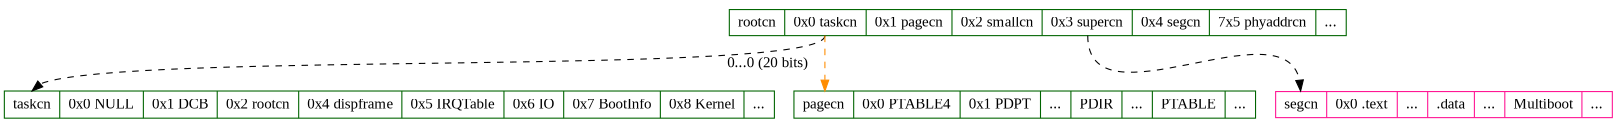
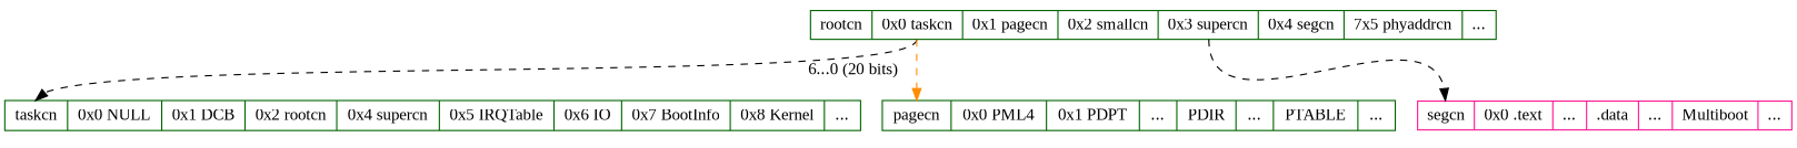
  digraph {
    fontname="Liberation Serif"
    rankdir=TB
    node [color=darkgreen fontname="Liberation Serif" shape=record]
    edge [color=black fontname="Liberation Serif" headport=n style=dashed tailport=0]
    rootcn [height=.1 label="<n>\N|<0>0x0 taskcn|<1>0x1 pagecn|<2>0x2 smallcn|<3>0x3 supercn|<4>0x4 segcn|<5>7x5 phyaddrcn|..."]
-   taskcn [height=.1 label="<n>\N|<0>0x0 NULL|<1>0x1 DCB|<2>0x2 rootcn|<4>0x4 dispframe|0x5 IRQTable|0x6 IO|0x7 BootInfo|0x8 Kernel|..."]
-   pagecn [height=.1 label="<n>\N|0x0 PTABLE4|0x1 PDPT|...|PDIR|...|PTABLE|..."]
+   taskcn [height=.1 label="<n>\N|<0>0x0 NULL|<1>0x1 DCB|<2>0x2 rootcn|<4>0x4 supercn|0x5 IRQTable|0x6 IO|0x7 BootInfo|0x8 Kernel|..."]
+   pagecn [height=.1 label="<n>\N|0x0 PML4|0x1 PDPT|...|PDIR|...|PTABLE|..."]
    segcn [color=deeppink height=.1 label="<n>\N|0x0 .text|...|.data|...|Multiboot|..."]
-   rootcn -> taskcn [label="0...0 (20 bits)"]
+   rootcn -> taskcn [label="6...0 (20 bits)"]
    rootcn -> pagecn [color=darkorange]
    rootcn -> segcn [tailport=3]
  }
